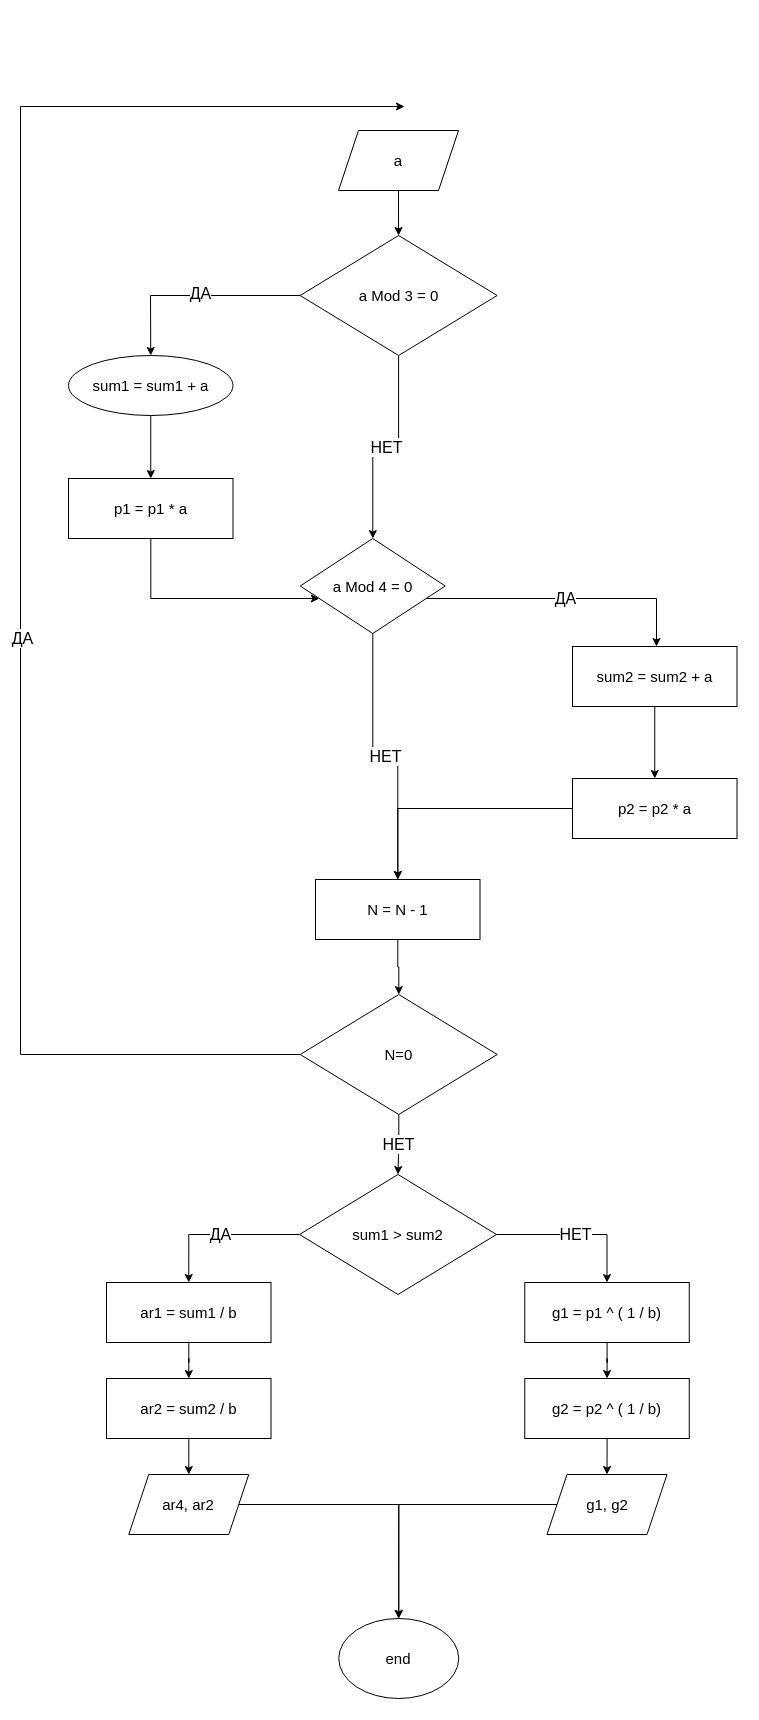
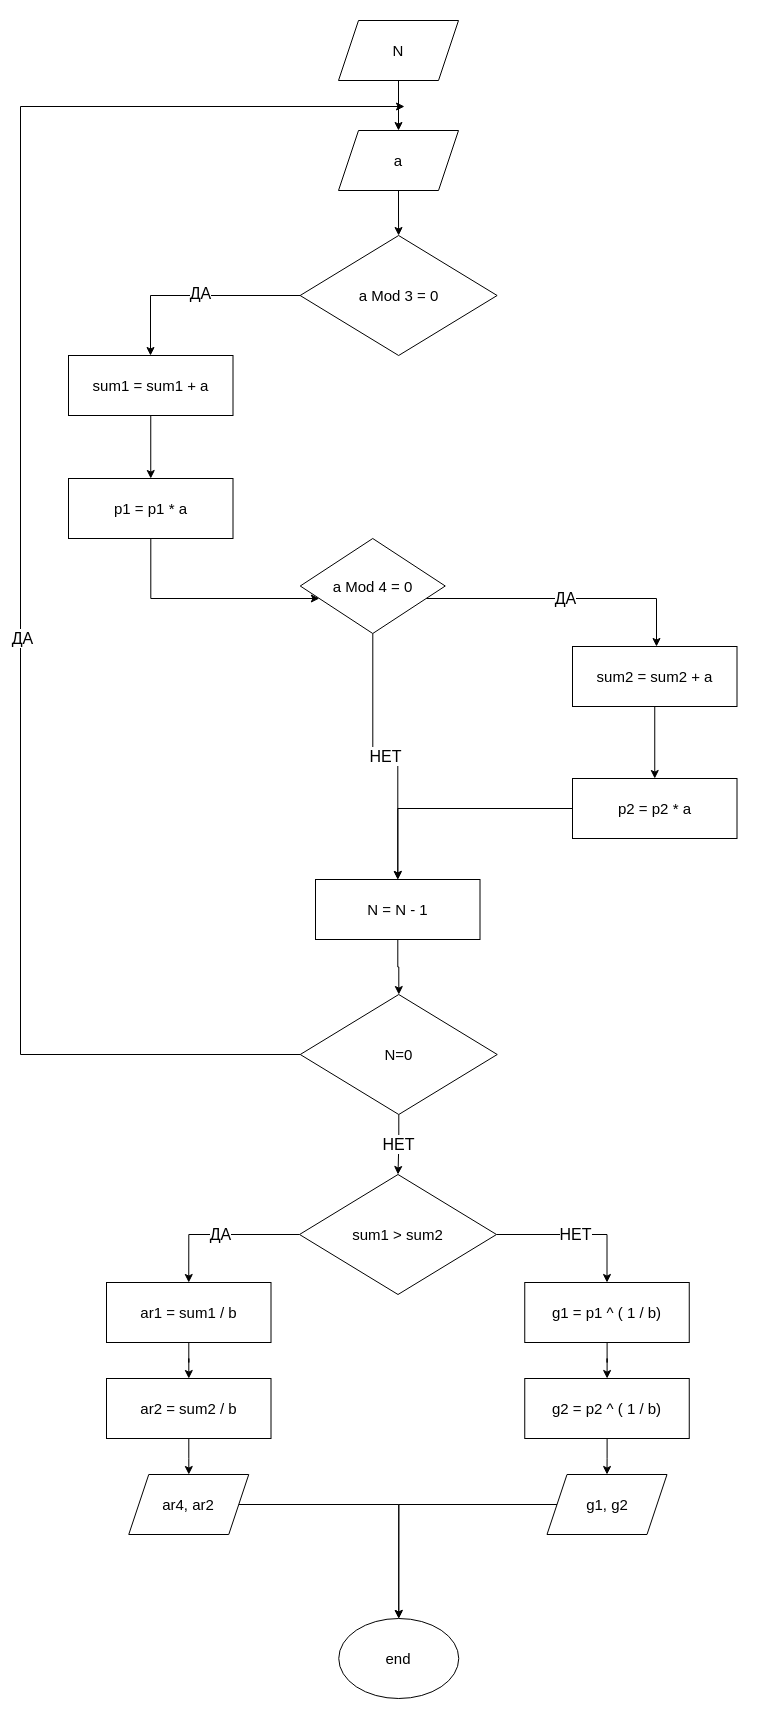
  <mxCell id="0" />
  <mxCell id="1" parent="0" />
+ <mxCell id="2" style="edgeStyle=orthogonalEdgeStyle;rounded=0;orthogonalLoop=1;jettySize=auto;html=1;fontSize=15;entryX=0.5;entryY=0;entryDx=0;entryDy=0;" parent="1" source="3" target="29" edge="1"><mxGeometry relative="1" as="geometry"><mxPoint x="398" y="142" as="targetPoint" /></mxGeometry></mxCell>
+ <mxCell id="3" value="N" style="shape=parallelogram;perimeter=parallelogramPerimeter;whiteSpace=wrap;html=1;fixedSize=1;fontSize=15;" parent="1" vertex="1"><mxGeometry x="338" y="20" width="120" height="60" as="geometry" /></mxCell>
  <mxCell id="4" value="end" style="ellipse;whiteSpace=wrap;html=1;fontSize=15;" parent="1" vertex="1"><mxGeometry x="338.25" y="1618" width="120" height="80" as="geometry" /></mxCell>
  <mxCell id="5" style="edgeStyle=orthogonalEdgeStyle;rounded=0;orthogonalLoop=1;jettySize=auto;html=1;fontSize=15;" parent="1" source="6" target="4" edge="1"><mxGeometry relative="1" as="geometry" /></mxCell>
  <mxCell id="6" value="ar4, ar2" style="shape=parallelogram;perimeter=parallelogramPerimeter;whiteSpace=wrap;html=1;fixedSize=1;fontSize=15;" parent="1" vertex="1"><mxGeometry x="128.25" y="1474" width="120" height="60" as="geometry" /></mxCell>
  <mxCell id="7" style="edgeStyle=orthogonalEdgeStyle;rounded=0;orthogonalLoop=1;jettySize=auto;html=1;fontSize=16;exitX=0;exitY=0.5;exitDx=0;exitDy=0;" edge="1" parent="1" source="31" target="12"><mxGeometry relative="1" as="geometry"><mxPoint x="397.2" y="442" as="sourcePoint" /><Array as="points"><mxPoint x="150" y="295" /></Array></mxGeometry></mxCell>
  <mxCell id="8" value="ДА" style="edgeLabel;html=1;align=center;verticalAlign=middle;resizable=0;points=[];fontSize=16;" vertex="1" connectable="0" parent="7"><mxGeometry x="-0.059" y="-3" relative="1" as="geometry"><mxPoint x="-1" as="offset" /></mxGeometry></mxCell>
  <mxCell id="9" style="edgeStyle=orthogonalEdgeStyle;rounded=0;orthogonalLoop=1;jettySize=auto;html=1;fontSize=16;exitX=0;exitY=0.5;exitDx=0;exitDy=0;" edge="1" parent="1" source="14"><mxGeometry relative="1" as="geometry"><mxPoint x="404" y="106" as="targetPoint" /><mxPoint x="284" y="454" as="sourcePoint" /><Array as="points"><mxPoint x="20" y="1054" /><mxPoint x="20" y="106" /></Array></mxGeometry></mxCell>
  <mxCell id="10" value="ДА" style="edgeLabel;html=1;align=center;verticalAlign=middle;resizable=0;points=[];fontSize=16;" vertex="1" connectable="0" parent="9"><mxGeometry x="-0.136" y="-1" relative="1" as="geometry"><mxPoint as="offset" /></mxGeometry></mxCell>
  <mxCell id="11" style="edgeStyle=orthogonalEdgeStyle;rounded=0;orthogonalLoop=1;jettySize=auto;html=1;fontSize=16;" edge="1" parent="1" source="12" target="33"><mxGeometry relative="1" as="geometry" /></mxCell>
- <mxCell id="12" value="sum1 = sum1 + a" style="ellipse;whiteSpace=wrap;html=1;fontSize=15;" vertex="1" parent="1"><mxGeometry x="68" y="355" width="164.5" height="60" as="geometry" /></mxCell>
+ <mxCell id="12" value="sum1 = sum1 + a" style="rounded=0;whiteSpace=wrap;html=1;fontSize=15;" vertex="1" parent="1"><mxGeometry x="68" y="355" width="164.5" height="60" as="geometry" /></mxCell>
  <mxCell id="13" value="НЕТ" style="edgeStyle=orthogonalEdgeStyle;rounded=0;orthogonalLoop=1;jettySize=auto;html=1;fontSize=16;" edge="1" parent="1" source="14" target="17"><mxGeometry relative="1" as="geometry"><mxPoint x="397.25" y="1306" as="targetPoint" /></mxGeometry></mxCell>
  <mxCell id="14" value="N=0" style="rhombus;whiteSpace=wrap;html=1;fontSize=15;" vertex="1" parent="1"><mxGeometry x="299.75" y="994" width="197" height="120" as="geometry" /></mxCell>
  <mxCell id="15" value="ДА" style="edgeStyle=orthogonalEdgeStyle;rounded=0;orthogonalLoop=1;jettySize=auto;html=1;entryX=0.5;entryY=0;entryDx=0;entryDy=0;fontSize=16;" edge="1" parent="1" source="17" target="19"><mxGeometry relative="1" as="geometry" /></mxCell>
  <mxCell id="16" value="НЕТ" style="edgeStyle=orthogonalEdgeStyle;rounded=0;orthogonalLoop=1;jettySize=auto;html=1;entryX=0.5;entryY=0;entryDx=0;entryDy=0;fontSize=16;" edge="1" parent="1" source="17" target="25"><mxGeometry relative="1" as="geometry" /></mxCell>
  <mxCell id="17" value="sum1 &amp;gt; sum2" style="rhombus;whiteSpace=wrap;html=1;fontSize=15;" vertex="1" parent="1"><mxGeometry x="299" y="1174" width="197" height="120" as="geometry" /></mxCell>
  <mxCell id="18" style="edgeStyle=orthogonalEdgeStyle;rounded=0;orthogonalLoop=1;jettySize=auto;html=1;fontSize=16;" edge="1" parent="1" source="19" target="21"><mxGeometry relative="1" as="geometry" /></mxCell>
  <mxCell id="19" value="ar1 = sum1 / b" style="rounded=0;whiteSpace=wrap;html=1;fontSize=15;" vertex="1" parent="1"><mxGeometry x="106" y="1282" width="164.5" height="60" as="geometry" /></mxCell>
  <mxCell id="20" style="edgeStyle=orthogonalEdgeStyle;rounded=0;orthogonalLoop=1;jettySize=auto;html=1;fontSize=16;" edge="1" parent="1" source="21" target="6"><mxGeometry relative="1" as="geometry" /></mxCell>
  <mxCell id="21" value="ar2 = sum2 / b" style="rounded=0;whiteSpace=wrap;html=1;fontSize=15;" vertex="1" parent="1"><mxGeometry x="106" y="1378" width="164.5" height="60" as="geometry" /></mxCell>
  <mxCell id="22" style="edgeStyle=orthogonalEdgeStyle;rounded=0;orthogonalLoop=1;jettySize=auto;html=1;fontSize=16;" edge="1" parent="1" source="23" target="4"><mxGeometry relative="1" as="geometry" /></mxCell>
  <mxCell id="23" value="g1, g2" style="shape=parallelogram;perimeter=parallelogramPerimeter;whiteSpace=wrap;html=1;fixedSize=1;fontSize=15;" vertex="1" parent="1"><mxGeometry x="546.5" y="1474" width="120" height="60" as="geometry" /></mxCell>
  <mxCell id="24" style="edgeStyle=orthogonalEdgeStyle;rounded=0;orthogonalLoop=1;jettySize=auto;html=1;fontSize=16;" edge="1" parent="1" source="25" target="27"><mxGeometry relative="1" as="geometry" /></mxCell>
  <mxCell id="25" value="g1 = p1 ^ ( 1 / b)" style="rounded=0;whiteSpace=wrap;html=1;fontSize=15;" vertex="1" parent="1"><mxGeometry x="524.25" y="1282" width="164.5" height="60" as="geometry" /></mxCell>
  <mxCell id="26" style="edgeStyle=orthogonalEdgeStyle;rounded=0;orthogonalLoop=1;jettySize=auto;html=1;fontSize=16;" edge="1" parent="1" source="27" target="23"><mxGeometry relative="1" as="geometry" /></mxCell>
  <mxCell id="27" value="g2 = p2 ^ ( 1 / b)" style="rounded=0;whiteSpace=wrap;html=1;fontSize=15;" vertex="1" parent="1"><mxGeometry x="524.25" y="1378" width="164.5" height="60" as="geometry" /></mxCell>
  <mxCell id="28" style="edgeStyle=orthogonalEdgeStyle;rounded=0;orthogonalLoop=1;jettySize=auto;html=1;fontSize=16;" edge="1" parent="1" source="29" target="31"><mxGeometry relative="1" as="geometry" /></mxCell>
  <mxCell id="29" value="a" style="shape=parallelogram;perimeter=parallelogramPerimeter;whiteSpace=wrap;html=1;fixedSize=1;fontSize=15;" vertex="1" parent="1"><mxGeometry x="338" y="130" width="120" height="60" as="geometry" /></mxCell>
- <mxCell id="30" value="НЕТ" style="edgeStyle=orthogonalEdgeStyle;rounded=0;orthogonalLoop=1;jettySize=auto;html=1;fontSize=16;" edge="1" parent="1" source="31" target="36"><mxGeometry relative="1" as="geometry" /></mxCell>
  <mxCell id="31" value="a Mod 3 = 0" style="rhombus;whiteSpace=wrap;html=1;fontSize=15;" vertex="1" parent="1"><mxGeometry x="299.63" y="235" width="197" height="120" as="geometry" /></mxCell>
  <mxCell id="32" style="edgeStyle=orthogonalEdgeStyle;rounded=0;orthogonalLoop=1;jettySize=auto;html=1;fontSize=16;" edge="1" parent="1" source="33" target="36"><mxGeometry relative="1" as="geometry"><Array as="points"><mxPoint x="150" y="598" /></Array></mxGeometry></mxCell>
  <mxCell id="33" value="p1 = p1 * a" style="rounded=0;whiteSpace=wrap;html=1;fontSize=15;" vertex="1" parent="1"><mxGeometry x="68" y="478" width="164.5" height="60" as="geometry" /></mxCell>
  <mxCell id="34" value="ДА" style="edgeStyle=orthogonalEdgeStyle;rounded=0;orthogonalLoop=1;jettySize=auto;html=1;fontSize=16;" edge="1" parent="1" source="36" target="38"><mxGeometry relative="1" as="geometry"><Array as="points"><mxPoint x="656" y="598" /></Array></mxGeometry></mxCell>
  <mxCell id="35" value="НЕТ" style="edgeStyle=orthogonalEdgeStyle;rounded=0;orthogonalLoop=1;jettySize=auto;html=1;fontSize=16;" edge="1" parent="1" source="36" target="42"><mxGeometry relative="1" as="geometry" /></mxCell>
  <mxCell id="36" value="a Mod 4 = 0" style="rhombus;whiteSpace=wrap;html=1;fontSize=15;" vertex="1" parent="1"><mxGeometry x="299.75" y="538" width="145" height="95" as="geometry" /></mxCell>
  <mxCell id="37" style="edgeStyle=orthogonalEdgeStyle;rounded=0;orthogonalLoop=1;jettySize=auto;html=1;fontSize=16;" edge="1" parent="1" source="38" target="40"><mxGeometry relative="1" as="geometry" /></mxCell>
  <mxCell id="38" value="sum2 = sum2 + a" style="rounded=0;whiteSpace=wrap;html=1;fontSize=15;" vertex="1" parent="1"><mxGeometry x="572" y="646" width="164.5" height="60" as="geometry" /></mxCell>
  <mxCell id="39" style="edgeStyle=orthogonalEdgeStyle;rounded=0;orthogonalLoop=1;jettySize=auto;html=1;fontSize=16;" edge="1" parent="1" source="40" target="42"><mxGeometry relative="1" as="geometry" /></mxCell>
  <mxCell id="40" value="p2 = p2 * a" style="rounded=0;whiteSpace=wrap;html=1;fontSize=15;" vertex="1" parent="1"><mxGeometry x="572" y="778" width="164.5" height="60" as="geometry" /></mxCell>
  <mxCell id="41" style="edgeStyle=orthogonalEdgeStyle;rounded=0;orthogonalLoop=1;jettySize=auto;html=1;fontSize=16;" edge="1" parent="1" source="42" target="14"><mxGeometry relative="1" as="geometry" /></mxCell>
  <mxCell id="42" value="N = N - 1" style="rounded=0;whiteSpace=wrap;html=1;fontSize=15;" vertex="1" parent="1"><mxGeometry x="315" y="879" width="164.5" height="60" as="geometry" /></mxCell>
